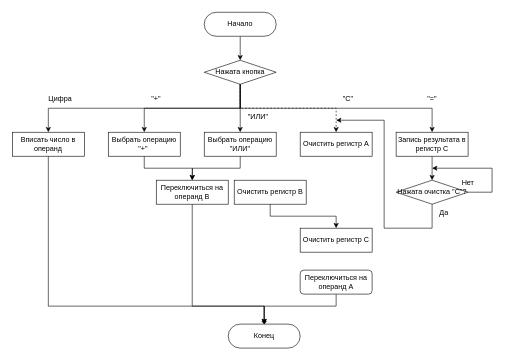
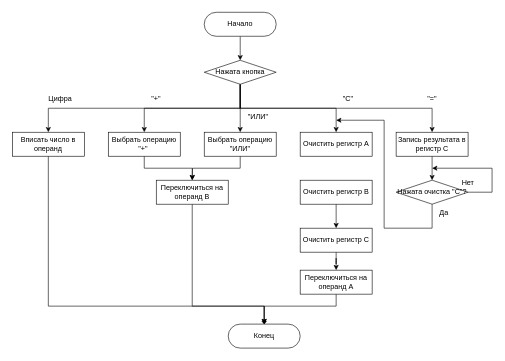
  <mxCell id="0" />
  <mxCell id="1" parent="0" />
  <mxCell id="2" value="" style="edgeStyle=orthogonalEdgeStyle;rounded=0;orthogonalLoop=1;jettySize=auto;html=1;" edge="1" parent="1" source="3" target="9"><mxGeometry relative="1" as="geometry" /></mxCell>
  <mxCell id="3" value="Начало" style="rounded=1;whiteSpace=wrap;html=1;arcSize=50;" vertex="1" parent="1"><mxGeometry x="340" y="20" width="120" height="40" as="geometry" /></mxCell>
  <mxCell id="4" style="edgeStyle=orthogonalEdgeStyle;rounded=0;orthogonalLoop=1;jettySize=auto;html=1;entryX=0.5;entryY=0;entryDx=0;entryDy=0;" edge="1" parent="1" source="9" target="17"><mxGeometry relative="1" as="geometry" /></mxCell>
- <mxCell id="5" style="edgeStyle=orthogonalEdgeStyle;rounded=0;orthogonalLoop=1;jettySize=auto;html=1;entryX=0.5;entryY=0;entryDx=0;entryDy=0;exitX=0.5;exitY=1;exitDx=0;exitDy=0;dashed=1;" edge="1" parent="1" source="9" target="18"><mxGeometry relative="1" as="geometry" /></mxCell>
+ <mxCell id="5" style="edgeStyle=orthogonalEdgeStyle;rounded=0;orthogonalLoop=1;jettySize=auto;html=1;entryX=0.5;entryY=0;entryDx=0;entryDy=0;exitX=0.5;exitY=1;exitDx=0;exitDy=0;" edge="1" parent="1" source="9" target="18"><mxGeometry relative="1" as="geometry" /></mxCell>
  <mxCell id="6" style="edgeStyle=orthogonalEdgeStyle;rounded=0;orthogonalLoop=1;jettySize=auto;html=1;entryX=0.5;entryY=0;entryDx=0;entryDy=0;exitX=0.5;exitY=1;exitDx=0;exitDy=0;" edge="1" parent="1" source="9" target="26"><mxGeometry relative="1" as="geometry" /></mxCell>
  <mxCell id="7" style="edgeStyle=orthogonalEdgeStyle;rounded=0;orthogonalLoop=1;jettySize=auto;html=1;entryX=0.5;entryY=0;entryDx=0;entryDy=0;exitX=0.5;exitY=1;exitDx=0;exitDy=0;" edge="1" parent="1" source="9" target="13"><mxGeometry relative="1" as="geometry" /></mxCell>
  <mxCell id="8" style="edgeStyle=orthogonalEdgeStyle;rounded=0;orthogonalLoop=1;jettySize=auto;html=1;entryX=0.5;entryY=0;entryDx=0;entryDy=0;exitX=0.5;exitY=1;exitDx=0;exitDy=0;" edge="1" parent="1" source="9" target="11"><mxGeometry relative="1" as="geometry" /></mxCell>
  <mxCell id="9" value="Нажата кнопка" style="rhombus;whiteSpace=wrap;html=1;" vertex="1" parent="1"><mxGeometry x="340" y="100" width="120" height="40" as="geometry" /></mxCell>
  <mxCell id="10" style="edgeStyle=orthogonalEdgeStyle;rounded=0;orthogonalLoop=1;jettySize=auto;html=1;entryX=0.5;entryY=0;entryDx=0;entryDy=0;exitX=0.5;exitY=1;exitDx=0;exitDy=0;" edge="1" parent="1" source="11" target="31"><mxGeometry relative="1" as="geometry"><Array as="points"><mxPoint x="80" y="510" /><mxPoint x="440" y="510" /></Array></mxGeometry></mxCell>
  <mxCell id="11" value="Вписать число в операнд" style="rounded=0;whiteSpace=wrap;html=1;" vertex="1" parent="1"><mxGeometry x="20" y="220" width="120" height="40" as="geometry" /></mxCell>
  <mxCell id="12" style="edgeStyle=orthogonalEdgeStyle;rounded=0;orthogonalLoop=1;jettySize=auto;html=1;entryX=0.5;entryY=0;entryDx=0;entryDy=0;" edge="1" parent="1" source="13" target="15"><mxGeometry relative="1" as="geometry" /></mxCell>
  <mxCell id="13" value="Выбрать операцию &quot;+&quot;&amp;nbsp;" style="rounded=0;whiteSpace=wrap;html=1;" vertex="1" parent="1"><mxGeometry x="180" y="220" width="120" height="40" as="geometry" /></mxCell>
  <mxCell id="14" style="edgeStyle=orthogonalEdgeStyle;rounded=0;orthogonalLoop=1;jettySize=auto;html=1;entryX=0.5;entryY=0;entryDx=0;entryDy=0;endArrow=diamond;" edge="1" parent="1" source="15" target="31"><mxGeometry relative="1" as="geometry"><Array as="points"><mxPoint x="320" y="510" /><mxPoint x="440" y="510" /></Array></mxGeometry></mxCell>
  <mxCell id="15" value="Переключиться на операнд B" style="rounded=0;whiteSpace=wrap;html=1;" vertex="1" parent="1"><mxGeometry x="260" y="300" width="120" height="40" as="geometry" /></mxCell>
  <mxCell id="16" style="edgeStyle=orthogonalEdgeStyle;rounded=0;orthogonalLoop=1;jettySize=auto;html=1;exitX=0.5;exitY=1;exitDx=0;exitDy=0;" edge="1" parent="1" source="17"><mxGeometry relative="1" as="geometry"><mxPoint x="320" y="300" as="targetPoint" /></mxGeometry></mxCell>
  <mxCell id="17" value="Выбрать операцию &quot;ИЛИ&quot;" style="rounded=0;whiteSpace=wrap;html=1;" vertex="1" parent="1"><mxGeometry x="340" y="220" width="120" height="40" as="geometry" /></mxCell>
  <mxCell id="18" value="Очистить регистр A" style="rounded=0;whiteSpace=wrap;html=1;" vertex="1" parent="1"><mxGeometry x="500" y="220" width="120" height="40" as="geometry" /></mxCell>
  <mxCell id="19" style="edgeStyle=orthogonalEdgeStyle;rounded=0;orthogonalLoop=1;jettySize=auto;html=1;entryX=0.5;entryY=0;entryDx=0;entryDy=0;" edge="1" parent="1" source="20" target="22"><mxGeometry relative="1" as="geometry" /></mxCell>
- <mxCell id="20" value="Очистить регистр B" style="rounded=0;whiteSpace=wrap;html=1;" vertex="1" parent="1"><mxGeometry x="390" y="300" width="120" height="40" as="geometry" /></mxCell>
+ <mxCell id="20" value="Очистить регистр B" style="rounded=0;whiteSpace=wrap;html=1;" vertex="1" parent="1"><mxGeometry x="500" y="300" width="120" height="40" as="geometry" /></mxCell>
+ <mxCell id="21" value="" style="edgeStyle=orthogonalEdgeStyle;rounded=0;orthogonalLoop=1;jettySize=auto;html=1;" edge="1" parent="1" source="22" target="24"><mxGeometry relative="1" as="geometry" /></mxCell>
  <mxCell id="22" value="Очистить регистр C" style="rounded=0;whiteSpace=wrap;html=1;" vertex="1" parent="1"><mxGeometry x="500" y="380" width="120" height="40" as="geometry" /></mxCell>
  <mxCell id="23" style="edgeStyle=orthogonalEdgeStyle;rounded=0;orthogonalLoop=1;jettySize=auto;html=1;entryX=0.5;entryY=0;entryDx=0;entryDy=0;" edge="1" parent="1" source="24" target="31"><mxGeometry relative="1" as="geometry"><Array as="points"><mxPoint x="560" y="510" /><mxPoint x="440" y="510" /></Array></mxGeometry></mxCell>
- <mxCell id="24" value="Переключиться на операнд А" style="whiteSpace=wrap;html=1;rounded=1;" vertex="1" parent="1"><mxGeometry x="500" y="450" width="120" height="40" as="geometry" /></mxCell>
+ <mxCell id="24" value="Переключиться на операнд А" style="rounded=0;whiteSpace=wrap;html=1;" vertex="1" parent="1"><mxGeometry x="500" y="450" width="120" height="40" as="geometry" /></mxCell>
  <mxCell id="25" value="" style="edgeStyle=orthogonalEdgeStyle;rounded=0;orthogonalLoop=1;jettySize=auto;html=1;" edge="1" parent="1" source="26" target="27"><mxGeometry relative="1" as="geometry" /></mxCell>
  <mxCell id="26" value="Запись результата в регистр C" style="rounded=0;whiteSpace=wrap;html=1;" vertex="1" parent="1"><mxGeometry x="660" y="220" width="120" height="40" as="geometry" /></mxCell>
  <mxCell id="27" value="Нажата очистка &quot;C&quot;?" style="rhombus;whiteSpace=wrap;html=1;" vertex="1" parent="1"><mxGeometry x="660" y="300" width="120" height="40" as="geometry" /></mxCell>
  <mxCell id="28" value="" style="endArrow=classic;html=1;rounded=0;" edge="1" parent="1"><mxGeometry width="50" height="50" relative="1" as="geometry"><mxPoint x="780" y="320" as="sourcePoint" /><mxPoint x="720" y="280" as="targetPoint" /><Array as="points"><mxPoint x="820" y="320" /><mxPoint x="820" y="280" /></Array></mxGeometry></mxCell>
  <mxCell id="29" value="Нет" style="text;html=1;strokeColor=none;fillColor=none;align=center;verticalAlign=middle;whiteSpace=wrap;rounded=0;" vertex="1" parent="1"><mxGeometry x="750" y="290" width="60" height="30" as="geometry" /></mxCell>
  <mxCell id="30" value="Да" style="text;html=1;strokeColor=none;fillColor=none;align=center;verticalAlign=middle;whiteSpace=wrap;rounded=0;" vertex="1" parent="1"><mxGeometry x="710" y="340" width="60" height="30" as="geometry" /></mxCell>
  <mxCell id="31" value="Конец" style="rounded=1;whiteSpace=wrap;html=1;arcSize=50;" vertex="1" parent="1"><mxGeometry x="380" y="540" width="120" height="40" as="geometry" /></mxCell>
  <mxCell id="32" value="Цифра" style="text;html=1;strokeColor=none;fillColor=none;align=center;verticalAlign=middle;whiteSpace=wrap;rounded=0;" vertex="1" parent="1"><mxGeometry x="70" y="150" width="60" height="30" as="geometry" /></mxCell>
  <mxCell id="33" value="&quot;+&quot;" style="text;html=1;strokeColor=none;fillColor=none;align=center;verticalAlign=middle;whiteSpace=wrap;rounded=0;" vertex="1" parent="1"><mxGeometry x="230" y="150" width="60" height="30" as="geometry" /></mxCell>
  <mxCell id="34" value="&quot;ИЛИ&quot;" style="text;html=1;strokeColor=none;fillColor=none;align=center;verticalAlign=middle;whiteSpace=wrap;rounded=0;" vertex="1" parent="1"><mxGeometry x="400" y="180" width="60" height="30" as="geometry" /></mxCell>
  <mxCell id="35" value="&quot;C&quot;" style="text;html=1;strokeColor=none;fillColor=none;align=center;verticalAlign=middle;whiteSpace=wrap;rounded=0;" vertex="1" parent="1"><mxGeometry x="550" y="150" width="60" height="30" as="geometry" /></mxCell>
  <mxCell id="36" value="&quot;=&quot;" style="text;html=1;strokeColor=none;fillColor=none;align=center;verticalAlign=middle;whiteSpace=wrap;rounded=0;" vertex="1" parent="1"><mxGeometry x="690" y="150" width="60" height="30" as="geometry" /></mxCell>
  <mxCell id="37" value="" style="endArrow=classic;html=1;rounded=0;exitX=0.5;exitY=1;exitDx=0;exitDy=0;" edge="1" parent="1" source="27"><mxGeometry width="50" height="50" relative="1" as="geometry"><mxPoint x="690" y="380" as="sourcePoint" /><mxPoint x="560" y="200" as="targetPoint" /><Array as="points"><mxPoint x="720" y="380" /><mxPoint x="640" y="380" /><mxPoint x="640" y="200" /></Array></mxGeometry></mxCell>
